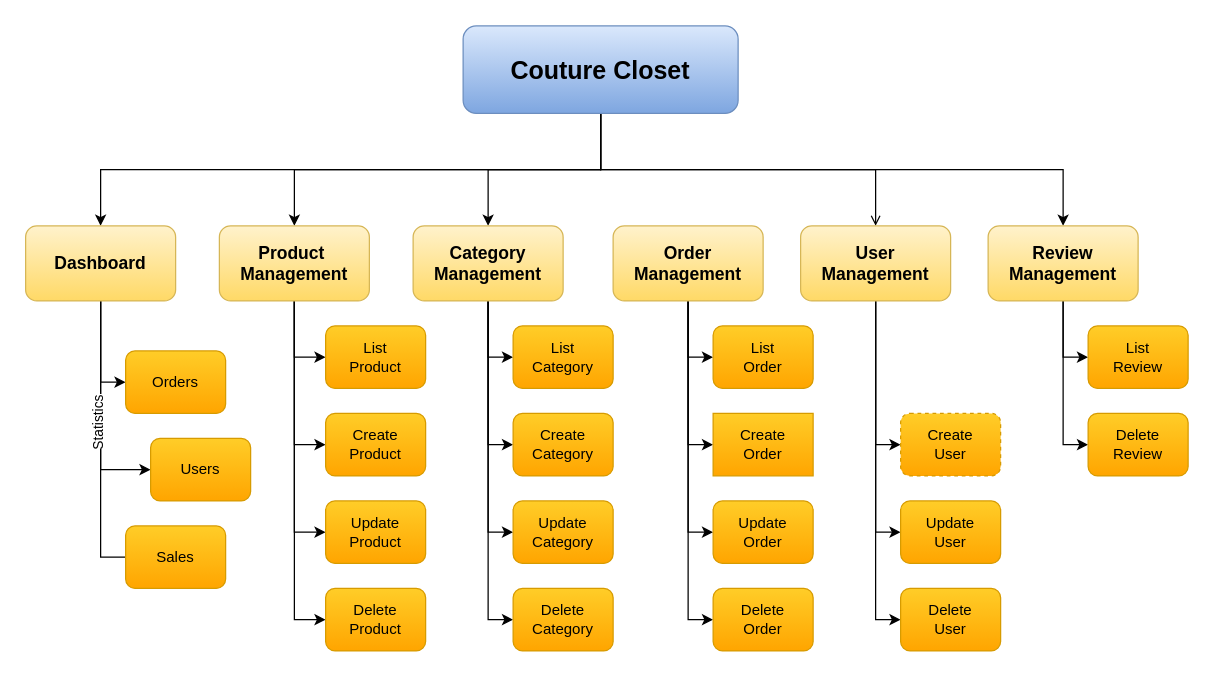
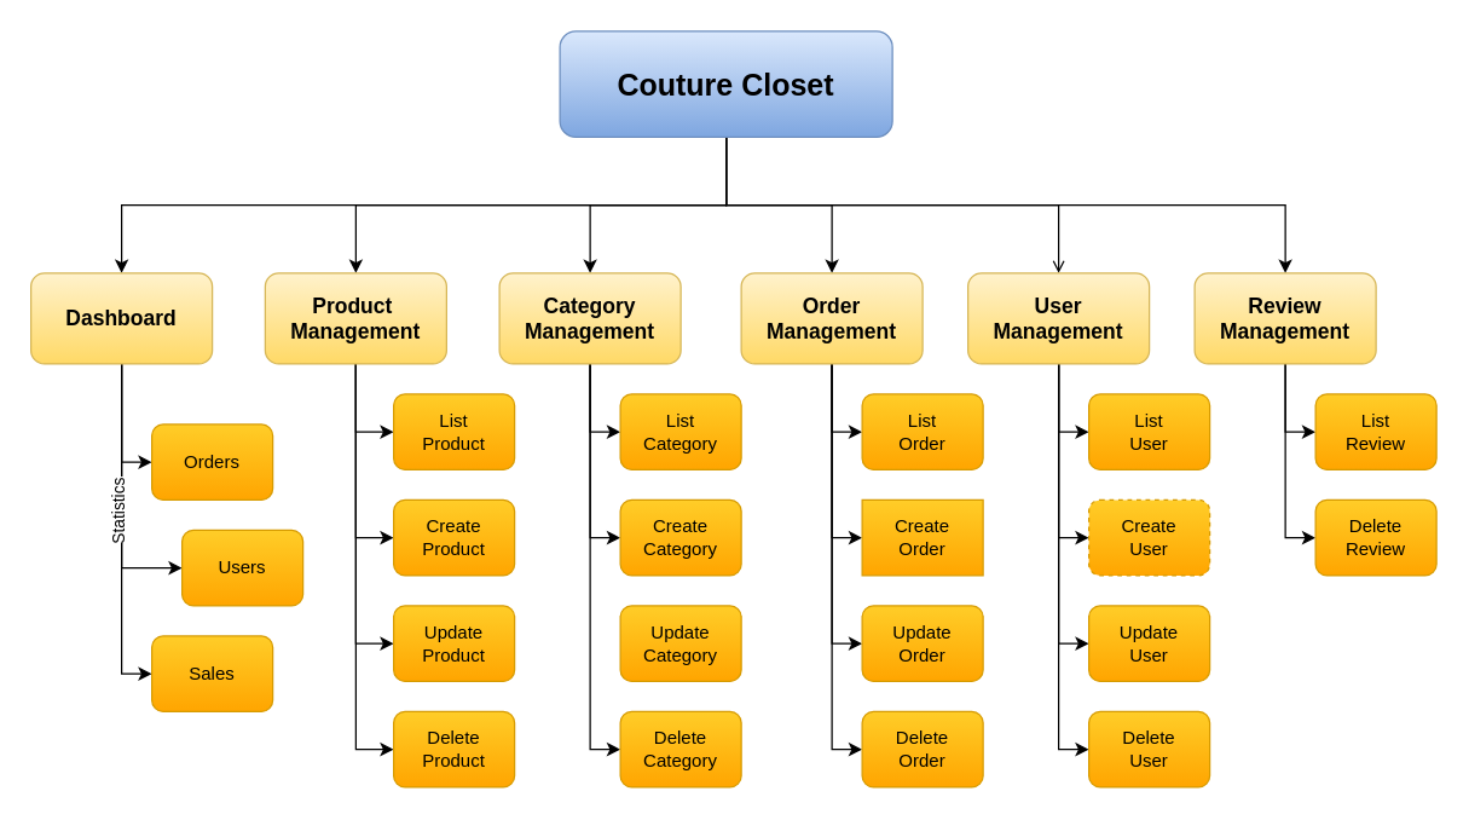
  <mxCell id="0" />
  <mxCell id="1" parent="0" />
  <mxCell id="2" style="edgeStyle=orthogonalEdgeStyle;rounded=0;orthogonalLoop=1;jettySize=auto;html=1;exitX=0.5;exitY=1;exitDx=0;exitDy=0;" parent="1" source="8" target="23" edge="1"><mxGeometry relative="1" as="geometry" /></mxCell>
  <mxCell id="3" style="edgeStyle=orthogonalEdgeStyle;rounded=0;orthogonalLoop=1;jettySize=auto;html=1;exitX=0.5;exitY=1;exitDx=0;exitDy=0;entryX=0.5;entryY=0;entryDx=0;entryDy=0;" parent="1" source="8" target="18" edge="1"><mxGeometry relative="1" as="geometry" /></mxCell>
  <mxCell id="4" style="edgeStyle=orthogonalEdgeStyle;rounded=0;orthogonalLoop=1;jettySize=auto;html=1;exitX=0.5;exitY=1;exitDx=0;exitDy=0;entryX=0.5;entryY=0;entryDx=0;entryDy=0;" parent="1" source="8" target="13" edge="1"><mxGeometry relative="1" as="geometry" /></mxCell>
+ <mxCell id="5" style="edgeStyle=orthogonalEdgeStyle;rounded=0;orthogonalLoop=1;jettySize=auto;html=1;exitX=0.5;exitY=1;exitDx=0;exitDy=0;entryX=0.5;entryY=0;entryDx=0;entryDy=0;" parent="1" source="8" target="28" edge="1"><mxGeometry relative="1" as="geometry" /></mxCell>
  <mxCell id="6" style="edgeStyle=orthogonalEdgeStyle;rounded=0;orthogonalLoop=1;jettySize=auto;html=1;exitX=0.5;exitY=1;exitDx=0;exitDy=0;entryX=0.5;entryY=0;entryDx=0;entryDy=0;endArrow=open;" parent="1" source="8" target="33" edge="1"><mxGeometry relative="1" as="geometry" /></mxCell>
  <mxCell id="7" style="edgeStyle=orthogonalEdgeStyle;rounded=0;orthogonalLoop=1;jettySize=auto;html=1;exitX=0.5;exitY=1;exitDx=0;exitDy=0;" parent="1" source="8" target="36" edge="1"><mxGeometry relative="1" as="geometry" /></mxCell>
  <mxCell id="8" value="&lt;font style=&quot;font-size: 20px;&quot;&gt;&lt;b&gt;Couture Closet&lt;/b&gt;&lt;/font&gt;" style="rounded=1;whiteSpace=wrap;html=1;fillColor=#dae8fc;strokeColor=#6c8ebf;gradientColor=#7ea6e0;" parent="1" vertex="1"><mxGeometry x="370" y="20" width="220" height="70" as="geometry" /></mxCell>
  <mxCell id="9" style="edgeStyle=orthogonalEdgeStyle;rounded=0;orthogonalLoop=1;jettySize=auto;html=1;exitX=0.5;exitY=1;exitDx=0;exitDy=0;entryX=0;entryY=0.5;entryDx=0;entryDy=0;" edge="1" parent="1" source="13" target="41"><mxGeometry relative="1" as="geometry" /></mxCell>
  <mxCell id="10" style="edgeStyle=orthogonalEdgeStyle;rounded=0;orthogonalLoop=1;jettySize=auto;html=1;exitX=0.5;exitY=1;exitDx=0;exitDy=0;entryX=0;entryY=0.5;entryDx=0;entryDy=0;" edge="1" parent="1" source="13" target="42"><mxGeometry relative="1" as="geometry" /></mxCell>
- <mxCell id="11" style="edgeStyle=orthogonalEdgeStyle;rounded=0;orthogonalLoop=1;jettySize=auto;html=1;exitX=0.5;exitY=1;exitDx=0;exitDy=0;entryX=0;entryY=0.5;entryDx=0;entryDy=0;endArrow=none;" edge="1" parent="1" source="13" target="43"><mxGeometry relative="1" as="geometry" /></mxCell>
+ <mxCell id="11" style="edgeStyle=orthogonalEdgeStyle;rounded=0;orthogonalLoop=1;jettySize=auto;html=1;exitX=0.5;exitY=1;exitDx=0;exitDy=0;entryX=0;entryY=0.5;entryDx=0;entryDy=0;" edge="1" parent="1" source="13" target="43"><mxGeometry relative="1" as="geometry" /></mxCell>
  <mxCell id="12" value="Statistics" style="edgeLabel;html=1;align=center;verticalAlign=middle;resizable=0;points=[];rotation=-90;" vertex="1" connectable="0" parent="11"><mxGeometry x="-0.12" y="-3" relative="1" as="geometry"><mxPoint as="offset" /></mxGeometry></mxCell>
  <mxCell id="13" value="&lt;font style=&quot;font-size: 14px;&quot;&gt;Dashboard&lt;/font&gt;" style="rounded=1;whiteSpace=wrap;html=1;fillColor=#fff2cc;strokeColor=#d6b656;fontStyle=1;gradientColor=#ffd966;" parent="1" vertex="1"><mxGeometry x="20" y="180" width="120" height="60" as="geometry" /></mxCell>
  <mxCell id="14" style="edgeStyle=orthogonalEdgeStyle;rounded=0;orthogonalLoop=1;jettySize=auto;html=1;exitX=0.5;exitY=1;exitDx=0;exitDy=0;entryX=0;entryY=0.5;entryDx=0;entryDy=0;" edge="1" parent="1" source="18" target="40"><mxGeometry relative="1" as="geometry" /></mxCell>
  <mxCell id="15" style="edgeStyle=orthogonalEdgeStyle;rounded=0;orthogonalLoop=1;jettySize=auto;html=1;exitX=0.5;exitY=1;exitDx=0;exitDy=0;entryX=0;entryY=0.5;entryDx=0;entryDy=0;" edge="1" parent="1" source="18" target="37"><mxGeometry relative="1" as="geometry" /></mxCell>
  <mxCell id="16" style="edgeStyle=orthogonalEdgeStyle;rounded=0;orthogonalLoop=1;jettySize=auto;html=1;exitX=0.5;exitY=1;exitDx=0;exitDy=0;entryX=0;entryY=0.5;entryDx=0;entryDy=0;" edge="1" parent="1" source="18" target="38"><mxGeometry relative="1" as="geometry" /></mxCell>
  <mxCell id="17" style="edgeStyle=orthogonalEdgeStyle;rounded=0;orthogonalLoop=1;jettySize=auto;html=1;exitX=0.5;exitY=1;exitDx=0;exitDy=0;entryX=0;entryY=0.5;entryDx=0;entryDy=0;" edge="1" parent="1" source="18" target="39"><mxGeometry relative="1" as="geometry" /></mxCell>
  <mxCell id="18" value="Product&amp;nbsp;&lt;div style=&quot;font-size: 14px;&quot;&gt;Management&lt;/div&gt;" style="rounded=1;whiteSpace=wrap;html=1;fillColor=#fff2cc;strokeColor=#d6b656;fontStyle=1;gradientColor=#ffd966;fontSize=14;" parent="1" vertex="1"><mxGeometry x="175" y="180" width="120" height="60" as="geometry" /></mxCell>
  <mxCell id="19" style="edgeStyle=orthogonalEdgeStyle;rounded=0;orthogonalLoop=1;jettySize=auto;html=1;exitX=0.5;exitY=1;exitDx=0;exitDy=0;entryX=0;entryY=0.5;entryDx=0;entryDy=0;" edge="1" parent="1" source="23" target="47"><mxGeometry relative="1" as="geometry" /></mxCell>
  <mxCell id="20" style="edgeStyle=orthogonalEdgeStyle;rounded=0;orthogonalLoop=1;jettySize=auto;html=1;exitX=0.5;exitY=1;exitDx=0;exitDy=0;entryX=0;entryY=0.5;entryDx=0;entryDy=0;" edge="1" parent="1" source="23" target="44"><mxGeometry relative="1" as="geometry" /></mxCell>
- <mxCell id="21" style="edgeStyle=orthogonalEdgeStyle;rounded=0;orthogonalLoop=1;jettySize=auto;html=1;exitX=0.5;exitY=1;exitDx=0;exitDy=0;entryX=0;entryY=0.5;entryDx=0;entryDy=0;" edge="1" parent="1" source="23" target="45"><mxGeometry relative="1" as="geometry" /></mxCell>
  <mxCell id="22" style="edgeStyle=orthogonalEdgeStyle;rounded=0;orthogonalLoop=1;jettySize=auto;html=1;exitX=0.5;exitY=1;exitDx=0;exitDy=0;entryX=0;entryY=0.5;entryDx=0;entryDy=0;" edge="1" parent="1" source="23" target="46"><mxGeometry relative="1" as="geometry" /></mxCell>
  <mxCell id="23" value="Category Management" style="rounded=1;whiteSpace=wrap;html=1;fillColor=#fff2cc;strokeColor=#d6b656;fontStyle=1;gradientColor=#ffd966;fontSize=14;" parent="1" vertex="1"><mxGeometry x="330" y="180" width="120" height="60" as="geometry" /></mxCell>
  <mxCell id="24" style="edgeStyle=orthogonalEdgeStyle;rounded=0;orthogonalLoop=1;jettySize=auto;html=1;exitX=0.5;exitY=1;exitDx=0;exitDy=0;entryX=0;entryY=0.5;entryDx=0;entryDy=0;" edge="1" parent="1" source="28" target="51"><mxGeometry relative="1" as="geometry" /></mxCell>
  <mxCell id="25" style="edgeStyle=orthogonalEdgeStyle;rounded=0;orthogonalLoop=1;jettySize=auto;html=1;exitX=0.5;exitY=1;exitDx=0;exitDy=0;entryX=0;entryY=0.5;entryDx=0;entryDy=0;" edge="1" parent="1" source="28" target="48"><mxGeometry relative="1" as="geometry" /></mxCell>
  <mxCell id="26" style="edgeStyle=orthogonalEdgeStyle;rounded=0;orthogonalLoop=1;jettySize=auto;html=1;exitX=0.5;exitY=1;exitDx=0;exitDy=0;entryX=0;entryY=0.5;entryDx=0;entryDy=0;" edge="1" parent="1" source="28" target="49"><mxGeometry relative="1" as="geometry" /></mxCell>
  <mxCell id="27" style="edgeStyle=orthogonalEdgeStyle;rounded=0;orthogonalLoop=1;jettySize=auto;html=1;exitX=0.5;exitY=1;exitDx=0;exitDy=0;entryX=0;entryY=0.5;entryDx=0;entryDy=0;" edge="1" parent="1" source="28" target="50"><mxGeometry relative="1" as="geometry" /></mxCell>
  <mxCell id="28" value="Order&lt;div style=&quot;font-size: 14px;&quot;&gt;Management&lt;/div&gt;" style="rounded=1;whiteSpace=wrap;html=1;fillColor=#fff2cc;strokeColor=#d6b656;fontStyle=1;gradientColor=#ffd966;fontSize=14;" parent="1" vertex="1"><mxGeometry x="490" y="180" width="120" height="60" as="geometry" /></mxCell>
+ <mxCell id="29" style="edgeStyle=orthogonalEdgeStyle;rounded=0;orthogonalLoop=1;jettySize=auto;html=1;exitX=0.5;exitY=1;exitDx=0;exitDy=0;entryX=0;entryY=0.5;entryDx=0;entryDy=0;" edge="1" parent="1" source="33" target="55"><mxGeometry relative="1" as="geometry" /></mxCell>
  <mxCell id="30" style="edgeStyle=orthogonalEdgeStyle;rounded=0;orthogonalLoop=1;jettySize=auto;html=1;exitX=0.5;exitY=1;exitDx=0;exitDy=0;entryX=0;entryY=0.5;entryDx=0;entryDy=0;" edge="1" parent="1" source="33" target="52"><mxGeometry relative="1" as="geometry" /></mxCell>
  <mxCell id="31" style="edgeStyle=orthogonalEdgeStyle;rounded=0;orthogonalLoop=1;jettySize=auto;html=1;exitX=0.5;exitY=1;exitDx=0;exitDy=0;entryX=0;entryY=0.5;entryDx=0;entryDy=0;" edge="1" parent="1" source="33" target="53"><mxGeometry relative="1" as="geometry" /></mxCell>
  <mxCell id="32" style="edgeStyle=orthogonalEdgeStyle;rounded=0;orthogonalLoop=1;jettySize=auto;html=1;exitX=0.5;exitY=1;exitDx=0;exitDy=0;entryX=0;entryY=0.5;entryDx=0;entryDy=0;" edge="1" parent="1" source="33" target="54"><mxGeometry relative="1" as="geometry" /></mxCell>
  <mxCell id="33" value="User&lt;div style=&quot;font-size: 14px;&quot;&gt;Management&lt;/div&gt;" style="rounded=1;whiteSpace=wrap;html=1;fillColor=#fff2cc;strokeColor=#d6b656;fontStyle=1;gradientColor=#ffd966;fontSize=14;" parent="1" vertex="1"><mxGeometry x="640" y="180" width="120" height="60" as="geometry" /></mxCell>
  <mxCell id="34" style="edgeStyle=orthogonalEdgeStyle;rounded=0;orthogonalLoop=1;jettySize=auto;html=1;exitX=0.5;exitY=1;exitDx=0;exitDy=0;entryX=0;entryY=0.5;entryDx=0;entryDy=0;" edge="1" parent="1" source="36" target="57"><mxGeometry relative="1" as="geometry" /></mxCell>
  <mxCell id="35" style="edgeStyle=orthogonalEdgeStyle;rounded=0;orthogonalLoop=1;jettySize=auto;html=1;exitX=0.5;exitY=1;exitDx=0;exitDy=0;entryX=0;entryY=0.5;entryDx=0;entryDy=0;" edge="1" parent="1" source="36" target="56"><mxGeometry relative="1" as="geometry" /></mxCell>
  <mxCell id="36" value="Review&lt;div style=&quot;font-size: 14px;&quot;&gt;Management&lt;/div&gt;" style="rounded=1;whiteSpace=wrap;html=1;fillColor=#fff2cc;strokeColor=#d6b656;fontStyle=1;gradientColor=#ffd966;fontSize=14;" parent="1" vertex="1"><mxGeometry x="790" y="180" width="120" height="60" as="geometry" /></mxCell>
  <mxCell id="37" value="Create Product" style="rounded=1;whiteSpace=wrap;html=1;fillColor=#ffcd28;strokeColor=#d79b00;gradientColor=#ffa500;" parent="1" vertex="1"><mxGeometry x="260" y="330" width="80" height="50" as="geometry" /></mxCell>
  <mxCell id="38" value="Update Product" style="rounded=1;whiteSpace=wrap;html=1;fillColor=#ffcd28;strokeColor=#d79b00;gradientColor=#ffa500;" vertex="1" parent="1"><mxGeometry x="260" y="400" width="80" height="50" as="geometry" /></mxCell>
  <mxCell id="39" value="Delete Product" style="rounded=1;whiteSpace=wrap;html=1;fillColor=#ffcd28;strokeColor=#d79b00;gradientColor=#ffa500;" vertex="1" parent="1"><mxGeometry x="260" y="470" width="80" height="50" as="geometry" /></mxCell>
  <mxCell id="40" value="List&lt;div&gt;Product&lt;/div&gt;" style="rounded=1;whiteSpace=wrap;html=1;fillColor=#ffcd28;strokeColor=#d79b00;gradientColor=#ffa500;" vertex="1" parent="1"><mxGeometry x="260" y="260" width="80" height="50" as="geometry" /></mxCell>
  <mxCell id="41" value="Orders" style="rounded=1;whiteSpace=wrap;html=1;fillColor=#ffcd28;strokeColor=#d79b00;gradientColor=#ffa500;" vertex="1" parent="1"><mxGeometry x="100" y="280" width="80" height="50" as="geometry" /></mxCell>
  <mxCell id="42" value="Users" style="rounded=1;whiteSpace=wrap;html=1;fillColor=#ffcd28;strokeColor=#d79b00;gradientColor=#ffa500;" vertex="1" parent="1"><mxGeometry x="120" y="350" width="80" height="50" as="geometry" /></mxCell>
  <mxCell id="43" value="Sales" style="rounded=1;whiteSpace=wrap;html=1;fillColor=#ffcd28;strokeColor=#d79b00;gradientColor=#ffa500;" vertex="1" parent="1"><mxGeometry x="100" y="420" width="80" height="50" as="geometry" /></mxCell>
  <mxCell id="44" value="Create Category" style="rounded=1;whiteSpace=wrap;html=1;fillColor=#ffcd28;strokeColor=#d79b00;gradientColor=#ffa500;" vertex="1" parent="1"><mxGeometry x="410" y="330" width="80" height="50" as="geometry" /></mxCell>
  <mxCell id="45" value="Update Category" style="rounded=1;whiteSpace=wrap;html=1;fillColor=#ffcd28;strokeColor=#d79b00;gradientColor=#ffa500;" vertex="1" parent="1"><mxGeometry x="410" y="400" width="80" height="50" as="geometry" /></mxCell>
  <mxCell id="46" value="Delete Category" style="rounded=1;whiteSpace=wrap;html=1;fillColor=#ffcd28;strokeColor=#d79b00;gradientColor=#ffa500;" vertex="1" parent="1"><mxGeometry x="410" y="470" width="80" height="50" as="geometry" /></mxCell>
  <mxCell id="47" value="List&lt;div&gt;Category&lt;/div&gt;" style="rounded=1;whiteSpace=wrap;html=1;fillColor=#ffcd28;strokeColor=#d79b00;gradientColor=#ffa500;" vertex="1" parent="1"><mxGeometry x="410" y="260" width="80" height="50" as="geometry" /></mxCell>
  <mxCell id="48" value="Create&lt;br&gt;Order" style="whiteSpace=wrap;html=1;fillColor=#ffcd28;strokeColor=#d79b00;gradientColor=#ffa500;rounded=0;" vertex="1" parent="1"><mxGeometry x="570" y="330" width="80" height="50" as="geometry" /></mxCell>
  <mxCell id="49" value="Update&lt;br&gt;Order" style="rounded=1;whiteSpace=wrap;html=1;fillColor=#ffcd28;strokeColor=#d79b00;gradientColor=#ffa500;" vertex="1" parent="1"><mxGeometry x="570" y="400" width="80" height="50" as="geometry" /></mxCell>
  <mxCell id="50" value="Delete&lt;br&gt;Order" style="rounded=1;whiteSpace=wrap;html=1;fillColor=#ffcd28;strokeColor=#d79b00;gradientColor=#ffa500;" vertex="1" parent="1"><mxGeometry x="570" y="470" width="80" height="50" as="geometry" /></mxCell>
  <mxCell id="51" value="List&lt;div&gt;Order&lt;/div&gt;" style="rounded=1;whiteSpace=wrap;html=1;fillColor=#ffcd28;strokeColor=#d79b00;gradientColor=#ffa500;" vertex="1" parent="1"><mxGeometry x="570" y="260" width="80" height="50" as="geometry" /></mxCell>
  <mxCell id="52" value="Create&lt;br&gt;User" style="rounded=1;whiteSpace=wrap;html=1;fillColor=#ffcd28;strokeColor=#d79b00;gradientColor=#ffa500;dashed=1;" vertex="1" parent="1"><mxGeometry x="720" y="330" width="80" height="50" as="geometry" /></mxCell>
  <mxCell id="53" value="Update&lt;br&gt;User" style="rounded=1;whiteSpace=wrap;html=1;fillColor=#ffcd28;strokeColor=#d79b00;gradientColor=#ffa500;" vertex="1" parent="1"><mxGeometry x="720" y="400" width="80" height="50" as="geometry" /></mxCell>
  <mxCell id="54" value="Delete&lt;br&gt;User" style="rounded=1;whiteSpace=wrap;html=1;fillColor=#ffcd28;strokeColor=#d79b00;gradientColor=#ffa500;" vertex="1" parent="1"><mxGeometry x="720" y="470" width="80" height="50" as="geometry" /></mxCell>
+ <mxCell id="55" value="List&lt;div&gt;User&lt;/div&gt;" style="rounded=1;whiteSpace=wrap;html=1;fillColor=#ffcd28;strokeColor=#d79b00;gradientColor=#ffa500;" vertex="1" parent="1"><mxGeometry x="720" y="260" width="80" height="50" as="geometry" /></mxCell>
  <mxCell id="56" value="Delete&lt;br&gt;Review" style="rounded=1;whiteSpace=wrap;html=1;fillColor=#ffcd28;strokeColor=#d79b00;gradientColor=#ffa500;" vertex="1" parent="1"><mxGeometry x="870" y="330" width="80" height="50" as="geometry" /></mxCell>
  <mxCell id="57" value="List&lt;div&gt;Review&lt;/div&gt;" style="rounded=1;whiteSpace=wrap;html=1;fillColor=#ffcd28;strokeColor=#d79b00;gradientColor=#ffa500;" vertex="1" parent="1"><mxGeometry x="870" y="260" width="80" height="50" as="geometry" /></mxCell>
